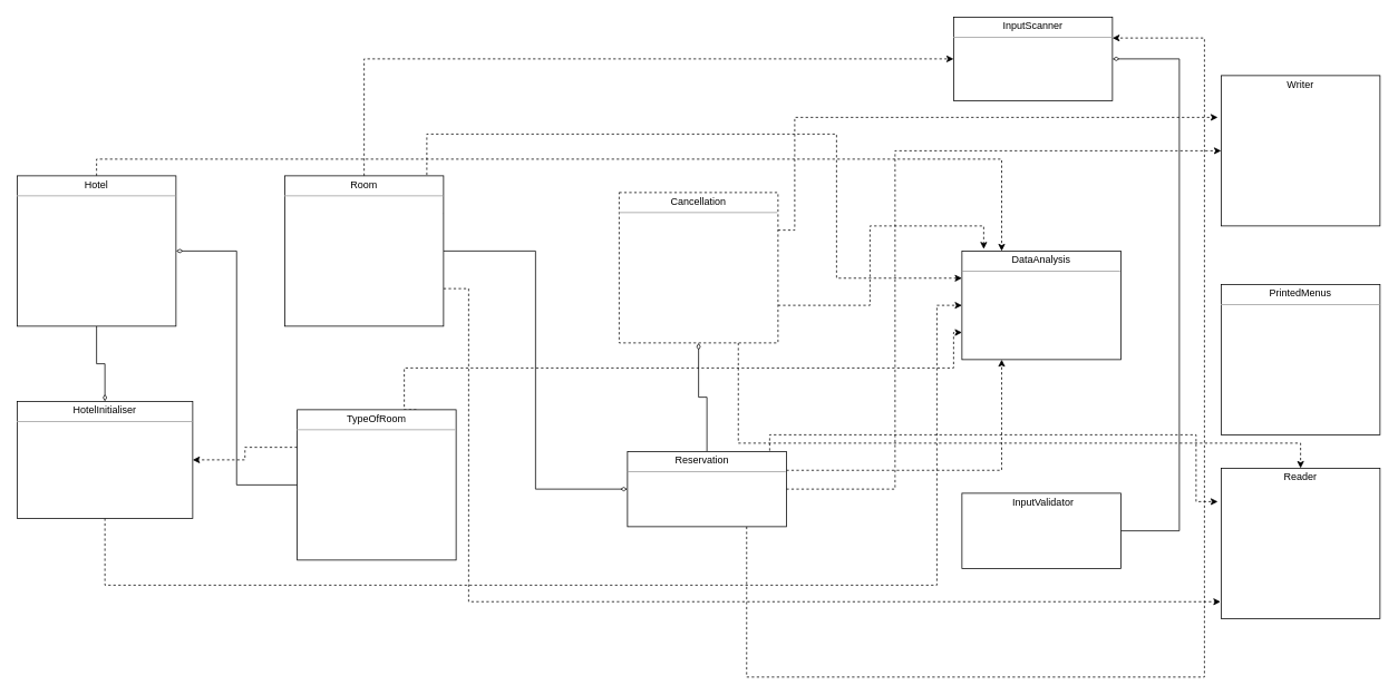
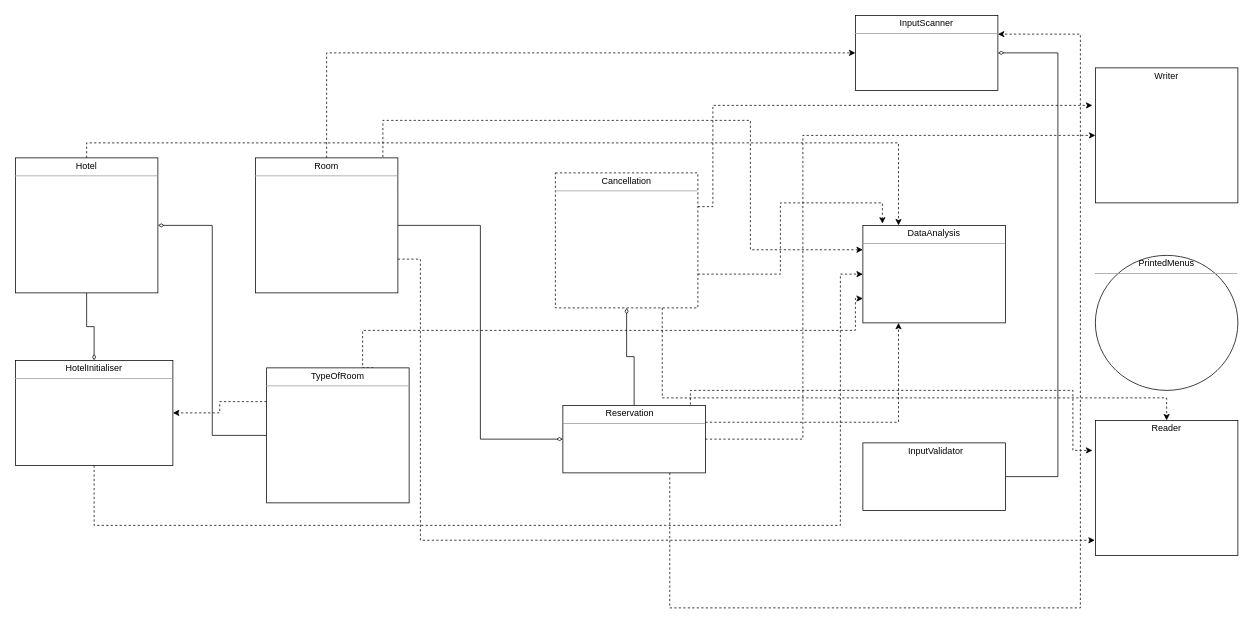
  <mxCell id="0" />
  <mxCell id="1" parent="0" />
  <mxCell id="2" style="edgeStyle=orthogonalEdgeStyle;rounded=0;orthogonalLoop=1;jettySize=auto;html=1;exitX=0.5;exitY=1;exitDx=0;exitDy=0;entryX=0.5;entryY=0;entryDx=0;entryDy=0;endArrow=diamondThin;endFill=0;" parent="1" source="4" target="6" edge="1"><mxGeometry relative="1" as="geometry" /></mxCell>
  <mxCell id="3" style="edgeStyle=orthogonalEdgeStyle;rounded=0;orthogonalLoop=1;jettySize=auto;html=1;exitX=0.5;exitY=0;exitDx=0;exitDy=0;entryX=0.25;entryY=0;entryDx=0;entryDy=0;dashed=1;" parent="1" source="4" target="27" edge="1"><mxGeometry relative="1" as="geometry" /></mxCell>
  <mxCell id="4" value="&lt;p style=&quot;margin: 0px ; margin-top: 4px ; text-align: center&quot;&gt;Hotel&lt;/p&gt;&lt;hr size=&quot;1&quot;&gt;&lt;p style=&quot;margin: 0px ; margin-left: 4px&quot;&gt;&lt;br&gt;&lt;/p&gt;" style="verticalAlign=top;align=left;overflow=fill;fontSize=12;fontFamily=Helvetica;html=1;rounded=0;shadow=0;comic=0;labelBackgroundColor=none;strokeWidth=1" parent="1" vertex="1"><mxGeometry x="20" y="210" width="190" height="180" as="geometry" /></mxCell>
  <mxCell id="5" style="edgeStyle=orthogonalEdgeStyle;rounded=0;orthogonalLoop=1;jettySize=auto;html=1;exitX=0.5;exitY=1;exitDx=0;exitDy=0;dashed=1;" parent="1" source="6" target="27" edge="1"><mxGeometry relative="1" as="geometry"><Array as="points"><mxPoint x="125" y="700" /><mxPoint x="1120" y="700" /><mxPoint x="1120" y="365" /></Array></mxGeometry></mxCell>
  <mxCell id="6" value="&lt;p style=&quot;margin: 0px ; margin-top: 4px ; text-align: center&quot;&gt;HotelInitialiser&lt;/p&gt;&lt;hr size=&quot;1&quot;&gt;&lt;p style=&quot;margin: 0px ; margin-left: 4px&quot;&gt;&lt;br&gt;&lt;/p&gt;&lt;p style=&quot;margin: 0px ; margin-left: 4px&quot;&gt;&lt;br&gt;&lt;/p&gt;" style="verticalAlign=top;align=left;overflow=fill;fontSize=12;fontFamily=Helvetica;html=1;rounded=0;shadow=0;comic=0;labelBackgroundColor=none;strokeWidth=1" parent="1" vertex="1"><mxGeometry x="20" y="480" width="210" height="140" as="geometry" /></mxCell>
  <mxCell id="7" style="edgeStyle=orthogonalEdgeStyle;rounded=0;orthogonalLoop=1;jettySize=auto;html=1;exitX=0;exitY=0.5;exitDx=0;exitDy=0;entryX=0.998;entryY=0.389;entryDx=0;entryDy=0;entryPerimeter=0;strokeColor=none;endArrow=diamondThin;endFill=0;" parent="1" source="12" target="4" edge="1"><mxGeometry relative="1" as="geometry" /></mxCell>
  <mxCell id="8" style="edgeStyle=orthogonalEdgeStyle;rounded=0;orthogonalLoop=1;jettySize=auto;html=1;exitX=1;exitY=0.5;exitDx=0;exitDy=0;entryX=0;entryY=0.5;entryDx=0;entryDy=0;endArrow=diamondThin;endFill=0;" parent="1" source="12" target="26" edge="1"><mxGeometry relative="1" as="geometry" /></mxCell>
  <mxCell id="9" style="edgeStyle=orthogonalEdgeStyle;rounded=0;orthogonalLoop=1;jettySize=auto;html=1;exitX=1;exitY=0.25;exitDx=0;exitDy=0;entryX=0;entryY=0.25;entryDx=0;entryDy=0;dashed=1;" parent="1" source="12" target="27" edge="1"><mxGeometry relative="1" as="geometry"><Array as="points"><mxPoint x="510" y="255" /><mxPoint x="510" y="160" /><mxPoint x="1000" y="160" /><mxPoint x="1000" y="333" /></Array></mxGeometry></mxCell>
  <mxCell id="10" style="edgeStyle=orthogonalEdgeStyle;rounded=0;orthogonalLoop=1;jettySize=auto;html=1;exitX=0.5;exitY=0;exitDx=0;exitDy=0;entryX=0;entryY=0.5;entryDx=0;entryDy=0;endArrow=classic;endFill=1;dashed=1;" parent="1" source="12" target="28" edge="1"><mxGeometry relative="1" as="geometry" /></mxCell>
  <mxCell id="11" style="edgeStyle=orthogonalEdgeStyle;rounded=0;orthogonalLoop=1;jettySize=auto;html=1;exitX=1;exitY=0.75;exitDx=0;exitDy=0;entryX=-0.004;entryY=0.888;entryDx=0;entryDy=0;entryPerimeter=0;dashed=1;" edge="1" parent="1" source="12" target="33"><mxGeometry relative="1" as="geometry"><Array as="points"><mxPoint x="560" y="345" /><mxPoint x="560" y="720" /></Array></mxGeometry></mxCell>
  <mxCell id="12" value="&lt;p style=&quot;margin: 0px ; margin-top: 4px ; text-align: center&quot;&gt;Room&lt;/p&gt;&lt;hr size=&quot;1&quot;&gt;&lt;p style=&quot;margin: 0px ; margin-left: 4px&quot;&gt;&lt;br&gt;&lt;/p&gt;" style="verticalAlign=top;align=left;overflow=fill;fontSize=12;fontFamily=Helvetica;html=1;rounded=0;shadow=0;comic=0;labelBackgroundColor=none;strokeWidth=1" parent="1" vertex="1"><mxGeometry x="340" y="210" width="190" height="180" as="geometry" /></mxCell>
  <mxCell id="13" style="edgeStyle=orthogonalEdgeStyle;rounded=0;orthogonalLoop=1;jettySize=auto;html=1;exitX=0;exitY=0.5;exitDx=0;exitDy=0;entryX=1;entryY=0.5;entryDx=0;entryDy=0;endArrow=diamondThin;endFill=0;" parent="1" source="16" target="4" edge="1"><mxGeometry relative="1" as="geometry" /></mxCell>
  <mxCell id="14" style="edgeStyle=orthogonalEdgeStyle;rounded=0;orthogonalLoop=1;jettySize=auto;html=1;exitX=0;exitY=0.25;exitDx=0;exitDy=0;entryX=1;entryY=0.5;entryDx=0;entryDy=0;endArrow=classic;endFill=1;dashed=1;" parent="1" source="16" target="6" edge="1"><mxGeometry relative="1" as="geometry" /></mxCell>
  <mxCell id="15" style="edgeStyle=orthogonalEdgeStyle;rounded=0;orthogonalLoop=1;jettySize=auto;html=1;exitX=0.75;exitY=0;exitDx=0;exitDy=0;entryX=0;entryY=0.75;entryDx=0;entryDy=0;dashed=1;" parent="1" source="16" target="27" edge="1"><mxGeometry relative="1" as="geometry"><Array as="points"><mxPoint x="483" y="440" /><mxPoint x="1140" y="440" /><mxPoint x="1140" y="398" /></Array></mxGeometry></mxCell>
  <mxCell id="16" value="&lt;p style=&quot;margin: 0px ; margin-top: 4px ; text-align: center&quot;&gt;TypeOfRoom&lt;/p&gt;&lt;hr size=&quot;1&quot;&gt;&lt;p style=&quot;margin: 0px ; margin-left: 4px&quot;&gt;&lt;br&gt;&lt;/p&gt;" style="verticalAlign=top;align=left;overflow=fill;fontSize=12;fontFamily=Helvetica;html=1;rounded=0;shadow=0;comic=0;labelBackgroundColor=none;strokeWidth=1" parent="1" vertex="1"><mxGeometry x="355" y="490" width="190" height="180" as="geometry" /></mxCell>
  <mxCell id="17" style="edgeStyle=orthogonalEdgeStyle;rounded=0;orthogonalLoop=1;jettySize=auto;html=1;exitX=1;exitY=0.75;exitDx=0;exitDy=0;entryX=0.137;entryY=-0.018;entryDx=0;entryDy=0;entryPerimeter=0;dashed=1;" parent="1" source="20" target="27" edge="1"><mxGeometry relative="1" as="geometry"><Array as="points"><mxPoint x="1040" y="365" /><mxPoint x="1040" y="270" /><mxPoint x="1176" y="270" /></Array></mxGeometry></mxCell>
  <mxCell id="18" style="edgeStyle=orthogonalEdgeStyle;rounded=0;orthogonalLoop=1;jettySize=auto;html=1;exitX=0.75;exitY=1;exitDx=0;exitDy=0;dashed=1;" edge="1" parent="1" source="20" target="33"><mxGeometry relative="1" as="geometry"><Array as="points"><mxPoint x="883" y="530" /><mxPoint x="1555" y="530" /></Array></mxGeometry></mxCell>
  <mxCell id="19" style="edgeStyle=orthogonalEdgeStyle;rounded=0;orthogonalLoop=1;jettySize=auto;html=1;exitX=1;exitY=0.25;exitDx=0;exitDy=0;dashed=1;" edge="1" parent="1" source="20"><mxGeometry relative="1" as="geometry"><mxPoint x="1456" y="140" as="targetPoint" /><Array as="points"><mxPoint x="950" y="275" /><mxPoint x="950" y="140" /></Array></mxGeometry></mxCell>
  <mxCell id="20" value="&lt;p style=&quot;margin: 0px ; margin-top: 4px ; text-align: center&quot;&gt;Cancellation&lt;/p&gt;&lt;hr size=&quot;1&quot;&gt;&lt;p style=&quot;margin: 0px ; margin-left: 4px&quot;&gt;&lt;br&gt;&lt;/p&gt;" style="verticalAlign=top;align=left;overflow=fill;fontSize=12;fontFamily=Helvetica;html=1;rounded=0;shadow=0;comic=0;labelBackgroundColor=none;strokeWidth=1;dashed=1;" parent="1" vertex="1"><mxGeometry x="740" y="230" width="190" height="180" as="geometry" /></mxCell>
  <mxCell id="21" style="edgeStyle=orthogonalEdgeStyle;rounded=0;orthogonalLoop=1;jettySize=auto;html=1;exitX=0.5;exitY=0;exitDx=0;exitDy=0;entryX=0.5;entryY=1;entryDx=0;entryDy=0;endArrow=diamondThin;endFill=0;" parent="1" source="26" target="20" edge="1"><mxGeometry relative="1" as="geometry" /></mxCell>
  <mxCell id="22" style="edgeStyle=orthogonalEdgeStyle;rounded=0;orthogonalLoop=1;jettySize=auto;html=1;exitX=1;exitY=0.25;exitDx=0;exitDy=0;entryX=0.25;entryY=1;entryDx=0;entryDy=0;dashed=1;" parent="1" source="26" target="27" edge="1"><mxGeometry relative="1" as="geometry" /></mxCell>
  <mxCell id="23" style="edgeStyle=orthogonalEdgeStyle;rounded=0;orthogonalLoop=1;jettySize=auto;html=1;exitX=0.75;exitY=1;exitDx=0;exitDy=0;entryX=1;entryY=0.25;entryDx=0;entryDy=0;dashed=1;" parent="1" source="26" target="28" edge="1"><mxGeometry relative="1" as="geometry"><Array as="points"><mxPoint x="893" y="810" /><mxPoint x="1440" y="810" /><mxPoint x="1440" y="45" /></Array></mxGeometry></mxCell>
  <mxCell id="24" style="edgeStyle=orthogonalEdgeStyle;rounded=0;orthogonalLoop=1;jettySize=auto;html=1;exitX=1;exitY=0.5;exitDx=0;exitDy=0;dashed=1;" edge="1" parent="1" source="26"><mxGeometry relative="1" as="geometry"><mxPoint x="1456" y="600" as="targetPoint" /><Array as="points"><mxPoint x="920" y="585" /><mxPoint x="920" y="520" /><mxPoint x="1430" y="520" /><mxPoint x="1430" y="600" /></Array></mxGeometry></mxCell>
  <mxCell id="25" style="edgeStyle=orthogonalEdgeStyle;rounded=0;orthogonalLoop=1;jettySize=auto;html=1;exitX=1;exitY=0.5;exitDx=0;exitDy=0;entryX=0;entryY=0.5;entryDx=0;entryDy=0;dashed=1;" edge="1" parent="1" source="26" target="32"><mxGeometry relative="1" as="geometry"><Array as="points"><mxPoint x="1070" y="585" /><mxPoint x="1070" y="180" /></Array></mxGeometry></mxCell>
  <mxCell id="26" value="&lt;p style=&quot;margin: 0px ; margin-top: 4px ; text-align: center&quot;&gt;&lt;/p&gt;&lt;p style=&quot;margin: 0px ; margin-left: 4px&quot;&gt;&amp;nbsp; &amp;nbsp; &amp;nbsp; &amp;nbsp; &amp;nbsp; &amp;nbsp; &amp;nbsp; &amp;nbsp; Reservation&lt;/p&gt;&lt;hr size=&quot;1&quot;&gt;&lt;p style=&quot;margin: 0px ; margin-left: 4px&quot;&gt;&lt;br&gt;&lt;/p&gt;" style="verticalAlign=top;align=left;overflow=fill;fontSize=12;fontFamily=Helvetica;html=1;rounded=0;shadow=0;comic=0;labelBackgroundColor=none;strokeWidth=1" parent="1" vertex="1"><mxGeometry x="750" y="540" width="190" height="90" as="geometry" /></mxCell>
  <mxCell id="27" value="&lt;p style=&quot;margin: 0px ; margin-top: 4px ; text-align: center&quot;&gt;DataAnalysis&lt;/p&gt;&lt;hr size=&quot;1&quot;&gt;&lt;p style=&quot;margin: 0px ; margin-left: 4px&quot;&gt;&lt;br&gt;&lt;/p&gt;" style="verticalAlign=top;align=left;overflow=fill;fontSize=12;fontFamily=Helvetica;html=1;rounded=0;shadow=0;comic=0;labelBackgroundColor=none;strokeWidth=1" parent="1" vertex="1"><mxGeometry x="1150" y="300" width="190" height="130" as="geometry" /></mxCell>
  <mxCell id="28" value="&lt;p style=&quot;margin: 0px ; margin-top: 4px ; text-align: center&quot;&gt;InputScanner&lt;/p&gt;&lt;hr size=&quot;1&quot;&gt;&lt;p style=&quot;margin: 0px ; margin-left: 4px&quot;&gt;&lt;br&gt;&lt;/p&gt;" style="verticalAlign=top;align=left;overflow=fill;fontSize=12;fontFamily=Helvetica;html=1;rounded=0;shadow=0;comic=0;labelBackgroundColor=none;strokeWidth=1" parent="1" vertex="1"><mxGeometry x="1140" y="20" width="190" height="100" as="geometry" /></mxCell>
  <mxCell id="29" style="edgeStyle=orthogonalEdgeStyle;rounded=0;orthogonalLoop=1;jettySize=auto;html=1;exitX=1;exitY=0.5;exitDx=0;exitDy=0;entryX=1;entryY=0.5;entryDx=0;entryDy=0;endArrow=diamondThin;endFill=0;" parent="1" source="30" target="28" edge="1"><mxGeometry relative="1" as="geometry"><Array as="points"><mxPoint x="1410" y="635" /><mxPoint x="1410" y="70" /></Array></mxGeometry></mxCell>
  <mxCell id="30" value="&lt;p style=&quot;margin: 0px ; margin-top: 4px ; text-align: center&quot;&gt;&lt;/p&gt;&lt;p style=&quot;margin: 0px ; margin-left: 4px&quot;&gt;&amp;nbsp; &amp;nbsp; &amp;nbsp; &amp;nbsp; &amp;nbsp; &amp;nbsp; &amp;nbsp; &amp;nbsp; &amp;nbsp;InputValidator&lt;/p&gt;&lt;p style=&quot;margin: 0px ; margin-left: 4px&quot;&gt;&lt;br&gt;&lt;/p&gt;" style="verticalAlign=top;align=left;overflow=fill;fontSize=12;fontFamily=Helvetica;html=1;rounded=0;shadow=0;comic=0;labelBackgroundColor=none;strokeWidth=1" parent="1" vertex="1"><mxGeometry x="1150" y="590" width="190" height="90" as="geometry" /></mxCell>
- <mxCell id="31" value="&lt;p style=&quot;margin: 0px ; margin-top: 4px ; text-align: center&quot;&gt;PrintedMenus&lt;/p&gt;&lt;hr size=&quot;1&quot;&gt;&lt;p style=&quot;margin: 0px ; margin-left: 4px&quot;&gt;&lt;br&gt;&lt;/p&gt;" style="verticalAlign=top;align=left;overflow=fill;fontSize=12;fontFamily=Helvetica;html=1;rounded=0;shadow=0;comic=0;labelBackgroundColor=none;strokeWidth=1" parent="1" vertex="1"><mxGeometry x="1460" y="340" width="190" height="180" as="geometry" /></mxCell>
+ <mxCell id="31" value="&lt;p style=&quot;margin: 0px ; margin-top: 4px ; text-align: center&quot;&gt;PrintedMenus&lt;/p&gt;&lt;hr size=&quot;1&quot;&gt;&lt;p style=&quot;margin: 0px ; margin-left: 4px&quot;&gt;&lt;br&gt;&lt;/p&gt;" style="ellipse;verticalAlign=top;align=left;overflow=fill;fontSize=12;fontFamily=Helvetica;html=1;shadow=0;comic=0;labelBackgroundColor=none;strokeWidth=1;" parent="1" vertex="1"><mxGeometry x="1460" y="340" width="190" height="180" as="geometry" /></mxCell>
  <mxCell id="32" value="&lt;p style=&quot;margin: 0px ; margin-top: 4px ; text-align: center&quot;&gt;Writer&lt;/p&gt;" style="verticalAlign=top;align=left;overflow=fill;fontSize=12;fontFamily=Helvetica;html=1;rounded=0;shadow=0;comic=0;labelBackgroundColor=none;strokeWidth=1" vertex="1" parent="1"><mxGeometry x="1460" y="90" width="190" height="180" as="geometry" /></mxCell>
  <mxCell id="33" value="&lt;p style=&quot;margin: 0px ; margin-top: 4px ; text-align: center&quot;&gt;Reader&lt;/p&gt;" style="verticalAlign=top;align=left;overflow=fill;fontSize=12;fontFamily=Helvetica;html=1;rounded=0;shadow=0;comic=0;labelBackgroundColor=none;strokeWidth=1" vertex="1" parent="1"><mxGeometry x="1460" y="560" width="190" height="180" as="geometry" /></mxCell>
